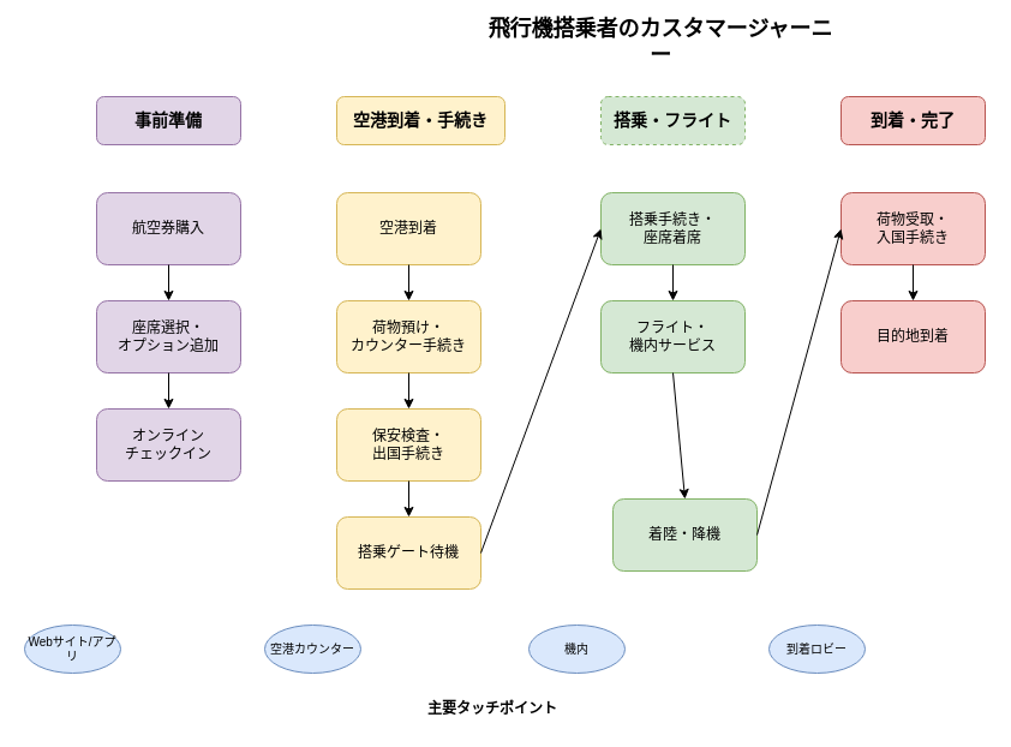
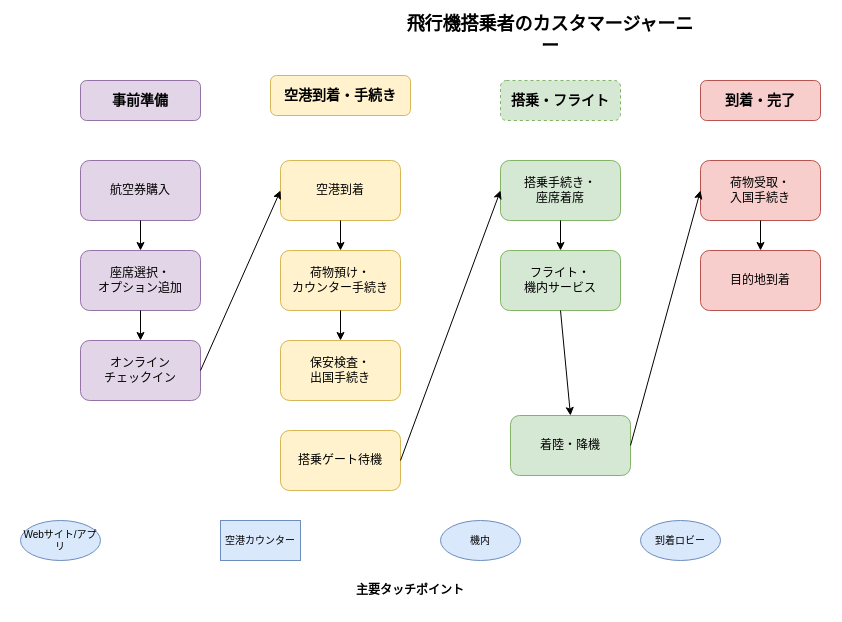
  <mxCell id="0" />
  <mxCell id="1" parent="0" />
  <mxCell id="2" value="飛行機搭乗者のカスタマージャーニー" style="text;html=1;strokeColor=none;fillColor=none;align=center;verticalAlign=middle;whiteSpace=wrap;rounded=0;fontSize=18;fontStyle=1;" vertex="1" parent="1"><mxGeometry x="400" y="20" width="300" height="30" as="geometry" /></mxCell>
  <mxCell id="3" value="事前準備" style="rounded=1;whiteSpace=wrap;html=1;fillColor=#e1d5e7;strokeColor=#9673a6;fontSize=14;fontStyle=1;" vertex="1" parent="1"><mxGeometry x="80" y="80" width="120" height="40" as="geometry" /></mxCell>
- <mxCell id="4" value="空港到着・手続き" style="rounded=1;whiteSpace=wrap;html=1;fillColor=#fff2cc;strokeColor=#d6b656;fontSize=14;fontStyle=1;" vertex="1" parent="1"><mxGeometry x="280" y="80" width="140" height="40" as="geometry" /></mxCell>
+ <mxCell id="4" value="空港到着・手続き" style="rounded=1;whiteSpace=wrap;html=1;fillColor=#fff2cc;strokeColor=#d6b656;fontSize=14;fontStyle=1;" vertex="1" parent="1"><mxGeometry x="270" y="75" width="140" height="40" as="geometry" /></mxCell>
  <mxCell id="5" value="搭乗・フライト" style="rounded=1;whiteSpace=wrap;html=1;fillColor=#d5e8d4;strokeColor=#82b366;fontSize=14;fontStyle=1;dashed=1;" vertex="1" parent="1"><mxGeometry x="500" y="80" width="120" height="40" as="geometry" /></mxCell>
  <mxCell id="6" value="到着・完了" style="rounded=1;whiteSpace=wrap;html=1;fillColor=#f8cecc;strokeColor=#b85450;fontSize=14;fontStyle=1;" vertex="1" parent="1"><mxGeometry x="700" y="80" width="120" height="40" as="geometry" /></mxCell>
  <mxCell id="7" value="航空券購入" style="rounded=1;whiteSpace=wrap;html=1;fillColor=#e1d5e7;strokeColor=#9673a6;" vertex="1" parent="1"><mxGeometry x="80" y="160" width="120" height="60" as="geometry" /></mxCell>
  <mxCell id="8" value="座席選択・&#10;オプション追加" style="rounded=1;whiteSpace=wrap;html=1;fillColor=#e1d5e7;strokeColor=#9673a6;" vertex="1" parent="1"><mxGeometry x="80" y="250" width="120" height="60" as="geometry" /></mxCell>
  <mxCell id="9" value="オンライン&#10;チェックイン" style="rounded=1;whiteSpace=wrap;html=1;fillColor=#e1d5e7;strokeColor=#9673a6;" vertex="1" parent="1"><mxGeometry x="80" y="340" width="120" height="60" as="geometry" /></mxCell>
  <mxCell id="10" value="空港到着" style="rounded=1;whiteSpace=wrap;html=1;fillColor=#fff2cc;strokeColor=#d6b656;" vertex="1" parent="1"><mxGeometry x="280" y="160" width="120" height="60" as="geometry" /></mxCell>
  <mxCell id="11" value="荷物預け・&#10;カウンター手続き" style="rounded=1;whiteSpace=wrap;html=1;fillColor=#fff2cc;strokeColor=#d6b656;" vertex="1" parent="1"><mxGeometry x="280" y="250" width="120" height="60" as="geometry" /></mxCell>
  <mxCell id="12" value="保安検査・&#10;出国手続き" style="rounded=1;whiteSpace=wrap;html=1;fillColor=#fff2cc;strokeColor=#d6b656;" vertex="1" parent="1"><mxGeometry x="280" y="340" width="120" height="60" as="geometry" /></mxCell>
  <mxCell id="13" value="搭乗ゲート待機" style="rounded=1;whiteSpace=wrap;html=1;fillColor=#fff2cc;strokeColor=#d6b656;" vertex="1" parent="1"><mxGeometry x="280" y="430" width="120" height="60" as="geometry" /></mxCell>
  <mxCell id="14" value="搭乗手続き・&#10;座席着席" style="rounded=1;whiteSpace=wrap;html=1;fillColor=#d5e8d4;strokeColor=#82b366;" vertex="1" parent="1"><mxGeometry x="500" y="160" width="120" height="60" as="geometry" /></mxCell>
  <mxCell id="15" value="フライト・&#10;機内サービス" style="rounded=1;whiteSpace=wrap;html=1;fillColor=#d5e8d4;strokeColor=#82b366;" vertex="1" parent="1"><mxGeometry x="500" y="250" width="120" height="60" as="geometry" /></mxCell>
  <mxCell id="16" value="着陸・降機" style="rounded=1;whiteSpace=wrap;html=1;fillColor=#d5e8d4;strokeColor=#82b366;" vertex="1" parent="1"><mxGeometry x="510" y="415" width="120" height="60" as="geometry" /></mxCell>
  <mxCell id="17" value="荷物受取・&#10;入国手続き" style="rounded=1;whiteSpace=wrap;html=1;fillColor=#f8cecc;strokeColor=#b85450;" vertex="1" parent="1"><mxGeometry x="700" y="160" width="120" height="60" as="geometry" /></mxCell>
  <mxCell id="18" value="目的地到着" style="rounded=1;whiteSpace=wrap;html=1;fillColor=#f8cecc;strokeColor=#b85450;" vertex="1" parent="1"><mxGeometry x="700" y="250" width="120" height="60" as="geometry" /></mxCell>
  <mxCell id="19" value="" style="endArrow=classic;html=1;rounded=0;exitX=0.5;exitY=1;exitDx=0;exitDy=0;entryX=0.5;entryY=0;entryDx=0;entryDy=0;" edge="1" parent="1" source="7" target="8"><mxGeometry width="50" height="50" relative="1" as="geometry"><mxPoint x="140" y="230" as="sourcePoint" /><mxPoint x="140" y="240" as="targetPoint" /></mxGeometry></mxCell>
  <mxCell id="20" value="" style="endArrow=classic;html=1;rounded=0;exitX=0.5;exitY=1;exitDx=0;exitDy=0;entryX=0.5;entryY=0;entryDx=0;entryDy=0;" edge="1" parent="1" source="8" target="9"><mxGeometry width="50" height="50" relative="1" as="geometry"><mxPoint x="140" y="320" as="sourcePoint" /><mxPoint x="140" y="330" as="targetPoint" /></mxGeometry></mxCell>
+ <mxCell id="21" value="" style="endArrow=classic;html=1;rounded=0;exitX=1;exitY=0.5;exitDx=0;exitDy=0;entryX=0;entryY=0.5;entryDx=0;entryDy=0;" edge="1" parent="1" source="9" target="10"><mxGeometry width="50" height="50" relative="1" as="geometry"><mxPoint x="210" y="370" as="sourcePoint" /><mxPoint x="270" y="190" as="targetPoint" /></mxGeometry></mxCell>
  <mxCell id="22" value="" style="endArrow=classic;html=1;rounded=0;exitX=0.5;exitY=1;exitDx=0;exitDy=0;entryX=0.5;entryY=0;entryDx=0;entryDy=0;" edge="1" parent="1" source="10" target="11"><mxGeometry width="50" height="50" relative="1" as="geometry"><mxPoint x="340" y="230" as="sourcePoint" /><mxPoint x="340" y="240" as="targetPoint" /></mxGeometry></mxCell>
  <mxCell id="23" value="" style="endArrow=classic;html=1;rounded=0;exitX=0.5;exitY=1;exitDx=0;exitDy=0;entryX=0.5;entryY=0;entryDx=0;entryDy=0;" edge="1" parent="1" source="11" target="12"><mxGeometry width="50" height="50" relative="1" as="geometry"><mxPoint x="340" y="320" as="sourcePoint" /><mxPoint x="340" y="330" as="targetPoint" /></mxGeometry></mxCell>
- <mxCell id="24" value="" style="endArrow=classic;html=1;rounded=0;exitX=0.5;exitY=1;exitDx=0;exitDy=0;entryX=0.5;entryY=0;entryDx=0;entryDy=0;" edge="1" parent="1" source="12" target="13"><mxGeometry width="50" height="50" relative="1" as="geometry"><mxPoint x="340" y="410" as="sourcePoint" /><mxPoint x="340" y="420" as="targetPoint" /></mxGeometry></mxCell>
  <mxCell id="25" value="" style="endArrow=classic;html=1;rounded=0;exitX=1;exitY=0.5;exitDx=0;exitDy=0;entryX=0;entryY=0.5;entryDx=0;entryDy=0;" edge="1" parent="1" source="13" target="14"><mxGeometry width="50" height="50" relative="1" as="geometry"><mxPoint x="410" y="460" as="sourcePoint" /><mxPoint x="490" y="190" as="targetPoint" /></mxGeometry></mxCell>
  <mxCell id="26" value="" style="endArrow=classic;html=1;rounded=0;exitX=0.5;exitY=1;exitDx=0;exitDy=0;entryX=0.5;entryY=0;entryDx=0;entryDy=0;" edge="1" parent="1" source="14" target="15"><mxGeometry width="50" height="50" relative="1" as="geometry"><mxPoint x="560" y="230" as="sourcePoint" /><mxPoint x="560" y="240" as="targetPoint" /></mxGeometry></mxCell>
  <mxCell id="27" value="" style="endArrow=classic;html=1;rounded=0;exitX=0.5;exitY=1;exitDx=0;exitDy=0;entryX=0.5;entryY=0;entryDx=0;entryDy=0;" edge="1" parent="1" source="15" target="16"><mxGeometry width="50" height="50" relative="1" as="geometry"><mxPoint x="560" y="320" as="sourcePoint" /><mxPoint x="560" y="330" as="targetPoint" /></mxGeometry></mxCell>
  <mxCell id="28" value="" style="endArrow=classic;html=1;rounded=0;exitX=1;exitY=0.5;exitDx=0;exitDy=0;entryX=0;entryY=0.5;entryDx=0;entryDy=0;" edge="1" parent="1" source="16" target="17"><mxGeometry width="50" height="50" relative="1" as="geometry"><mxPoint x="630" y="370" as="sourcePoint" /><mxPoint x="690" y="190" as="targetPoint" /></mxGeometry></mxCell>
  <mxCell id="29" value="" style="endArrow=classic;html=1;rounded=0;exitX=0.5;exitY=1;exitDx=0;exitDy=0;entryX=0.5;entryY=0;entryDx=0;entryDy=0;" edge="1" parent="1" source="17" target="18"><mxGeometry width="50" height="50" relative="1" as="geometry"><mxPoint x="760" y="230" as="sourcePoint" /><mxPoint x="760" y="240" as="targetPoint" /></mxGeometry></mxCell>
  <mxCell id="30" value="Webサイト/アプリ" style="ellipse;whiteSpace=wrap;html=1;fillColor=#dae8fc;strokeColor=#6c8ebf;fontSize=10;" vertex="1" parent="1"><mxGeometry x="20" y="520" width="80" height="40" as="geometry" /></mxCell>
- <mxCell id="31" value="空港カウンター" style="ellipse;whiteSpace=wrap;html=1;fillColor=#dae8fc;strokeColor=#6c8ebf;fontSize=10;" vertex="1" parent="1"><mxGeometry x="220" y="520" width="80" height="40" as="geometry" /></mxCell>
+ <mxCell id="31" value="空港カウンター" style="whiteSpace=wrap;html=1;fillColor=#dae8fc;strokeColor=#6c8ebf;fontSize=10;rounded=0;" vertex="1" parent="1"><mxGeometry x="220" y="520" width="80" height="40" as="geometry" /></mxCell>
  <mxCell id="32" value="機内" style="ellipse;whiteSpace=wrap;html=1;fillColor=#dae8fc;strokeColor=#6c8ebf;fontSize=10;" vertex="1" parent="1"><mxGeometry x="440" y="520" width="80" height="40" as="geometry" /></mxCell>
  <mxCell id="33" value="到着ロビー" style="ellipse;whiteSpace=wrap;html=1;fillColor=#dae8fc;strokeColor=#6c8ebf;fontSize=10;" vertex="1" parent="1"><mxGeometry x="640" y="520" width="80" height="40" as="geometry" /></mxCell>
  <mxCell id="34" value="主要タッチポイント" style="text;html=1;strokeColor=none;fillColor=none;align=center;verticalAlign=middle;whiteSpace=wrap;rounded=0;fontSize=12;fontStyle=1;" vertex="1" parent="1"><mxGeometry x="350" y="580" width="120" height="20" as="geometry" /></mxCell>
